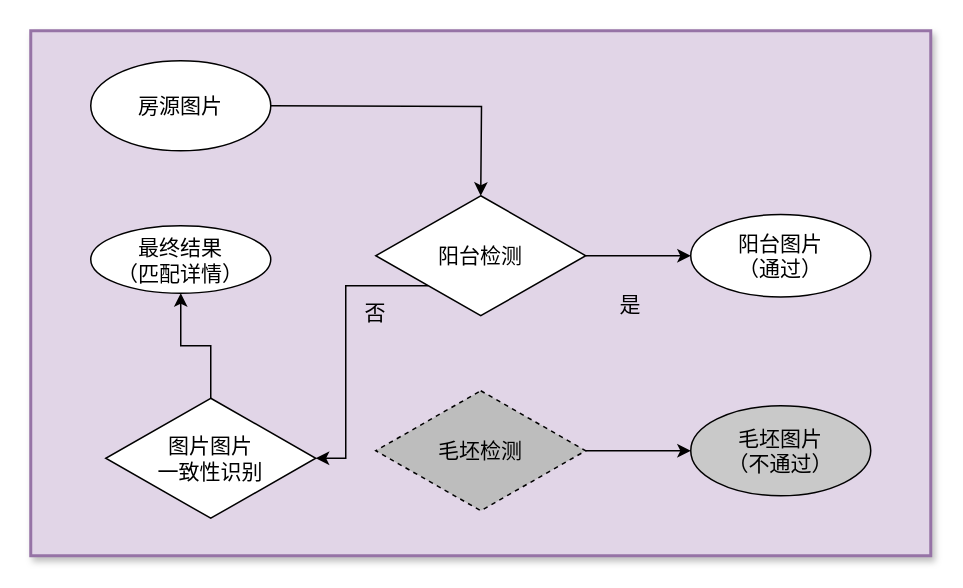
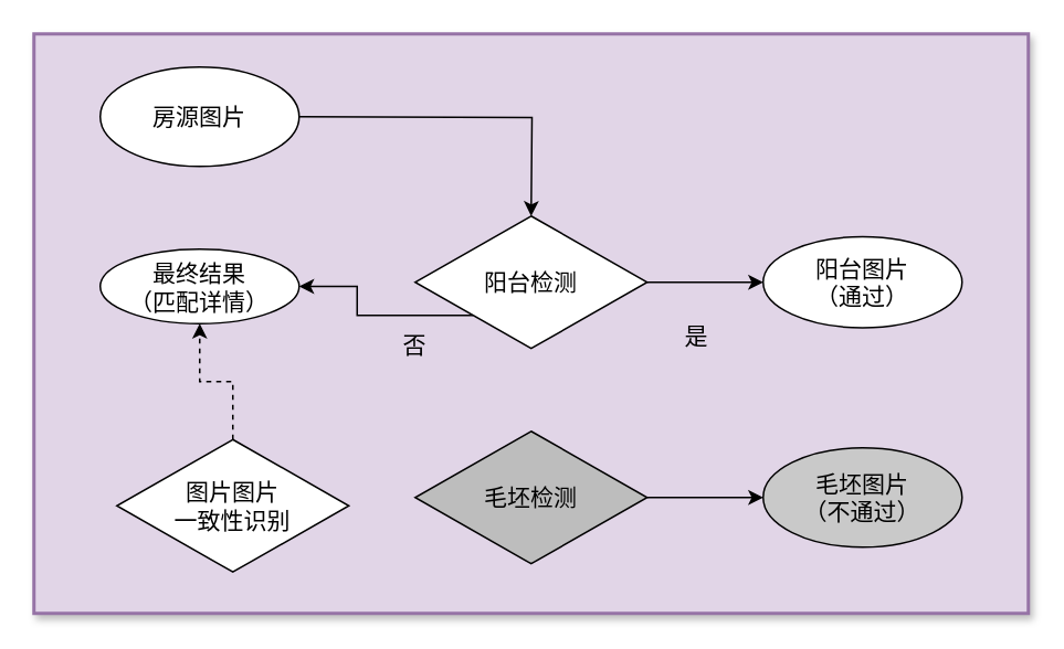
  <mxCell id="0" />
  <mxCell id="1" parent="0" />
  <mxCell id="2" value="" style="rounded=0;whiteSpace=wrap;html=1;fillColor=#e1d5e7;strokeColor=#9673a6;strokeWidth=2;perimeterSpacing=1;shadow=1;glass=0;sketch=0;" parent="1" vertex="1"><mxGeometry x="20" y="20" width="600" height="350" as="geometry" /></mxCell>
  <mxCell id="3" style="edgeStyle=orthogonalEdgeStyle;rounded=0;orthogonalLoop=1;jettySize=auto;html=1;entryX=0.5;entryY=0;entryDx=0;entryDy=0;" parent="1" edge="1"><mxGeometry relative="1" as="geometry"><mxPoint x="180" y="70" as="sourcePoint" /><mxPoint x="320" y="130" as="targetPoint" /></mxGeometry></mxCell>
  <mxCell id="4" style="edgeStyle=orthogonalEdgeStyle;rounded=0;orthogonalLoop=1;jettySize=auto;html=1;exitX=1;exitY=0.5;exitDx=0;exitDy=0;entryX=0;entryY=0.5;entryDx=0;entryDy=0;" parent="1" source="6" edge="1"><mxGeometry relative="1" as="geometry"><mxPoint x="460" y="170" as="targetPoint" /></mxGeometry></mxCell>
- <mxCell id="5" style="edgeStyle=orthogonalEdgeStyle;rounded=0;orthogonalLoop=1;jettySize=auto;html=1;exitX=0;exitY=1;exitDx=0;exitDy=0;entryX=1;entryY=0.5;entryDx=0;entryDy=0;" parent="1" source="6" target="14" edge="1"><mxGeometry relative="1" as="geometry" /></mxCell>
+ <mxCell id="5" style="edgeStyle=orthogonalEdgeStyle;rounded=0;orthogonalLoop=1;jettySize=auto;html=1;exitX=0;exitY=1;exitDx=0;exitDy=0;" parent="1" source="6" target="15" edge="1"><mxGeometry relative="1" as="geometry" /></mxCell>
  <mxCell id="6" value="&lt;font style=&quot;font-size: 14px&quot;&gt;阳台检测&lt;/font&gt;" style="rhombus;whiteSpace=wrap;html=1;" parent="1" vertex="1"><mxGeometry x="250" y="130" width="140" height="80" as="geometry" /></mxCell>
  <mxCell id="7" value="" style="edgeStyle=orthogonalEdgeStyle;rounded=0;orthogonalLoop=1;jettySize=auto;html=1;entryX=0;entryY=0.5;entryDx=0;entryDy=0;" parent="1" source="8" edge="1"><mxGeometry relative="1" as="geometry"><mxPoint x="460" y="300" as="targetPoint" /></mxGeometry></mxCell>
- <mxCell id="8" value="&lt;font style=&quot;font-size: 14px&quot;&gt;毛坯检测&lt;/font&gt;" style="rhombus;whiteSpace=wrap;html=1;fillColor=#BDBDBD;dashed=1;" parent="1" vertex="1"><mxGeometry x="250" y="260" width="140" height="80" as="geometry" /></mxCell>
+ <mxCell id="8" value="&lt;font style=&quot;font-size: 14px&quot;&gt;毛坯检测&lt;/font&gt;" style="rhombus;whiteSpace=wrap;html=1;fillColor=#BDBDBD;" parent="1" vertex="1"><mxGeometry x="250" y="260" width="140" height="80" as="geometry" /></mxCell>
  <mxCell id="9" value="&lt;font style=&quot;font-size: 14px&quot;&gt;是&lt;/font&gt;" style="text;html=1;strokeColor=none;fillColor=none;align=center;verticalAlign=middle;whiteSpace=wrap;rounded=0;" parent="1" vertex="1"><mxGeometry x="400" y="192.5" width="40" height="20" as="geometry" /></mxCell>
  <mxCell id="10" value="&lt;font style=&quot;font-size: 14px&quot;&gt;否&lt;/font&gt;" style="text;html=1;strokeColor=none;fillColor=none;align=center;verticalAlign=middle;whiteSpace=wrap;rounded=0;" parent="1" vertex="1"><mxGeometry x="230" y="197.5" width="40" height="20" as="geometry" /></mxCell>
  <mxCell id="11" value="&lt;font style=&quot;font-size: 14px&quot;&gt;毛坯图片&lt;br&gt;（不通过）&lt;/font&gt;" style="ellipse;whiteSpace=wrap;html=1;fillColor=#C9C9C9;" parent="1" vertex="1"><mxGeometry x="460" y="270" width="120" height="60" as="geometry" /></mxCell>
  <mxCell id="12" value="&lt;span style=&quot;font-size: 14px&quot;&gt;房源图片&lt;/span&gt;" style="ellipse;whiteSpace=wrap;html=1;" parent="1" vertex="1"><mxGeometry x="60" y="40" width="120" height="60" as="geometry" /></mxCell>
- <mxCell id="13" style="edgeStyle=orthogonalEdgeStyle;rounded=0;orthogonalLoop=1;jettySize=auto;html=1;exitX=0.5;exitY=0;exitDx=0;exitDy=0;" parent="1" source="14" target="15" edge="1"><mxGeometry relative="1" as="geometry" /></mxCell>
+ <mxCell id="13" style="edgeStyle=orthogonalEdgeStyle;rounded=0;orthogonalLoop=1;jettySize=auto;html=1;exitX=0.5;exitY=0;exitDx=0;exitDy=0;dashed=1;" parent="1" source="14" target="15" edge="1"><mxGeometry relative="1" as="geometry" /></mxCell>
  <mxCell id="14" value="&lt;span style=&quot;font-size: 14px&quot;&gt;图片图片&lt;br&gt;一致性识别&lt;/span&gt;" style="rhombus;whiteSpace=wrap;html=1;" parent="1" vertex="1"><mxGeometry x="70" y="265" width="140" height="80" as="geometry" /></mxCell>
  <mxCell id="15" value="&lt;font style=&quot;font-size: 14px&quot;&gt;最终结果&lt;br&gt;（匹配详情）&lt;/font&gt;" style="ellipse;whiteSpace=wrap;html=1;" parent="1" vertex="1"><mxGeometry x="60" y="150" width="120" height="45" as="geometry" /></mxCell>
  <mxCell id="16" value="&lt;font style=&quot;font-size: 14px&quot;&gt;&lt;span&gt;阳台图片&lt;/span&gt;&lt;br&gt;&lt;span&gt;（通过）&lt;/span&gt;&lt;/font&gt;" style="ellipse;whiteSpace=wrap;html=1;" parent="1" vertex="1"><mxGeometry x="460" y="142.5" width="120" height="55" as="geometry" /></mxCell>
